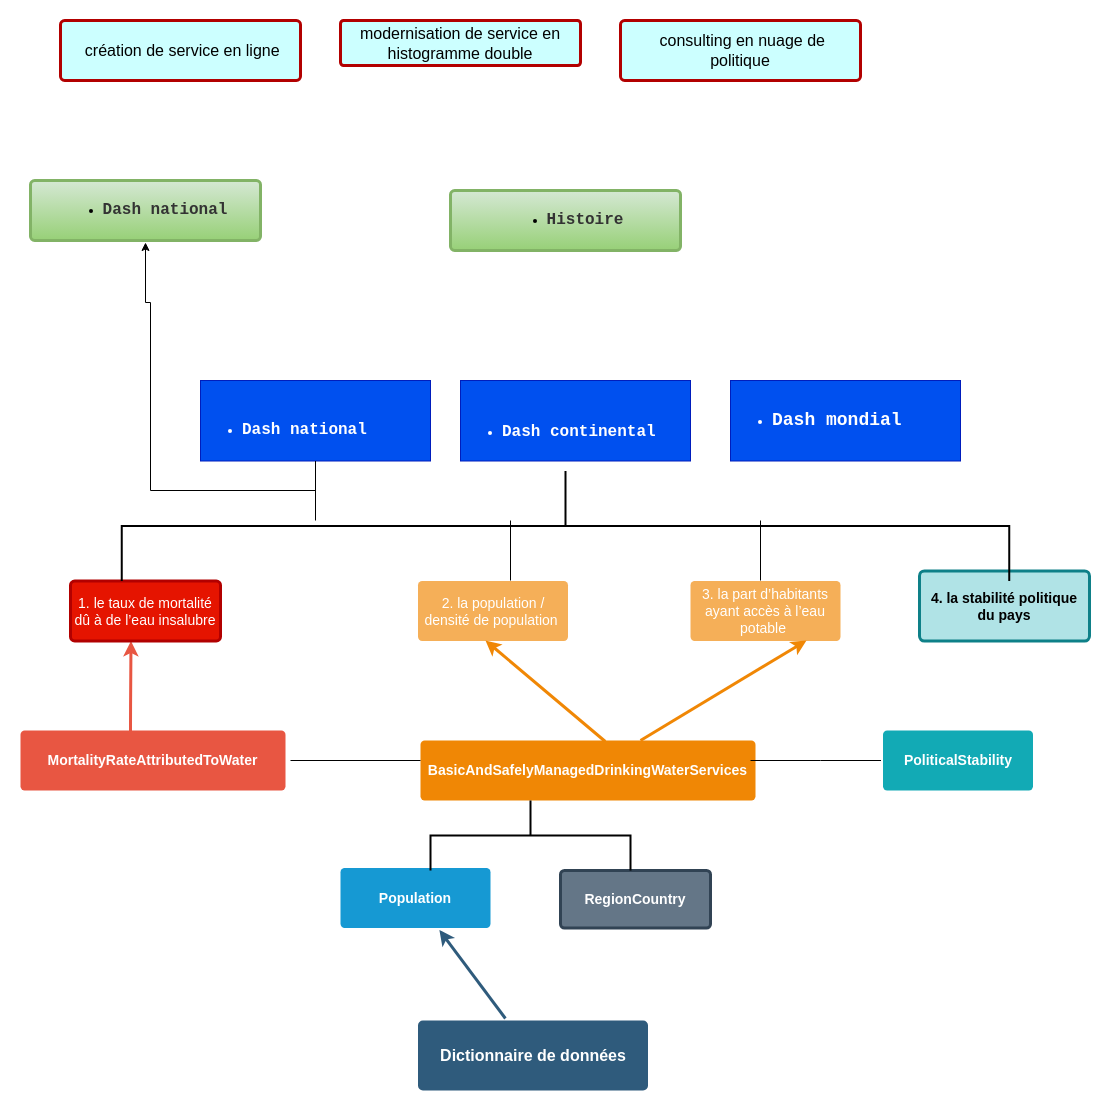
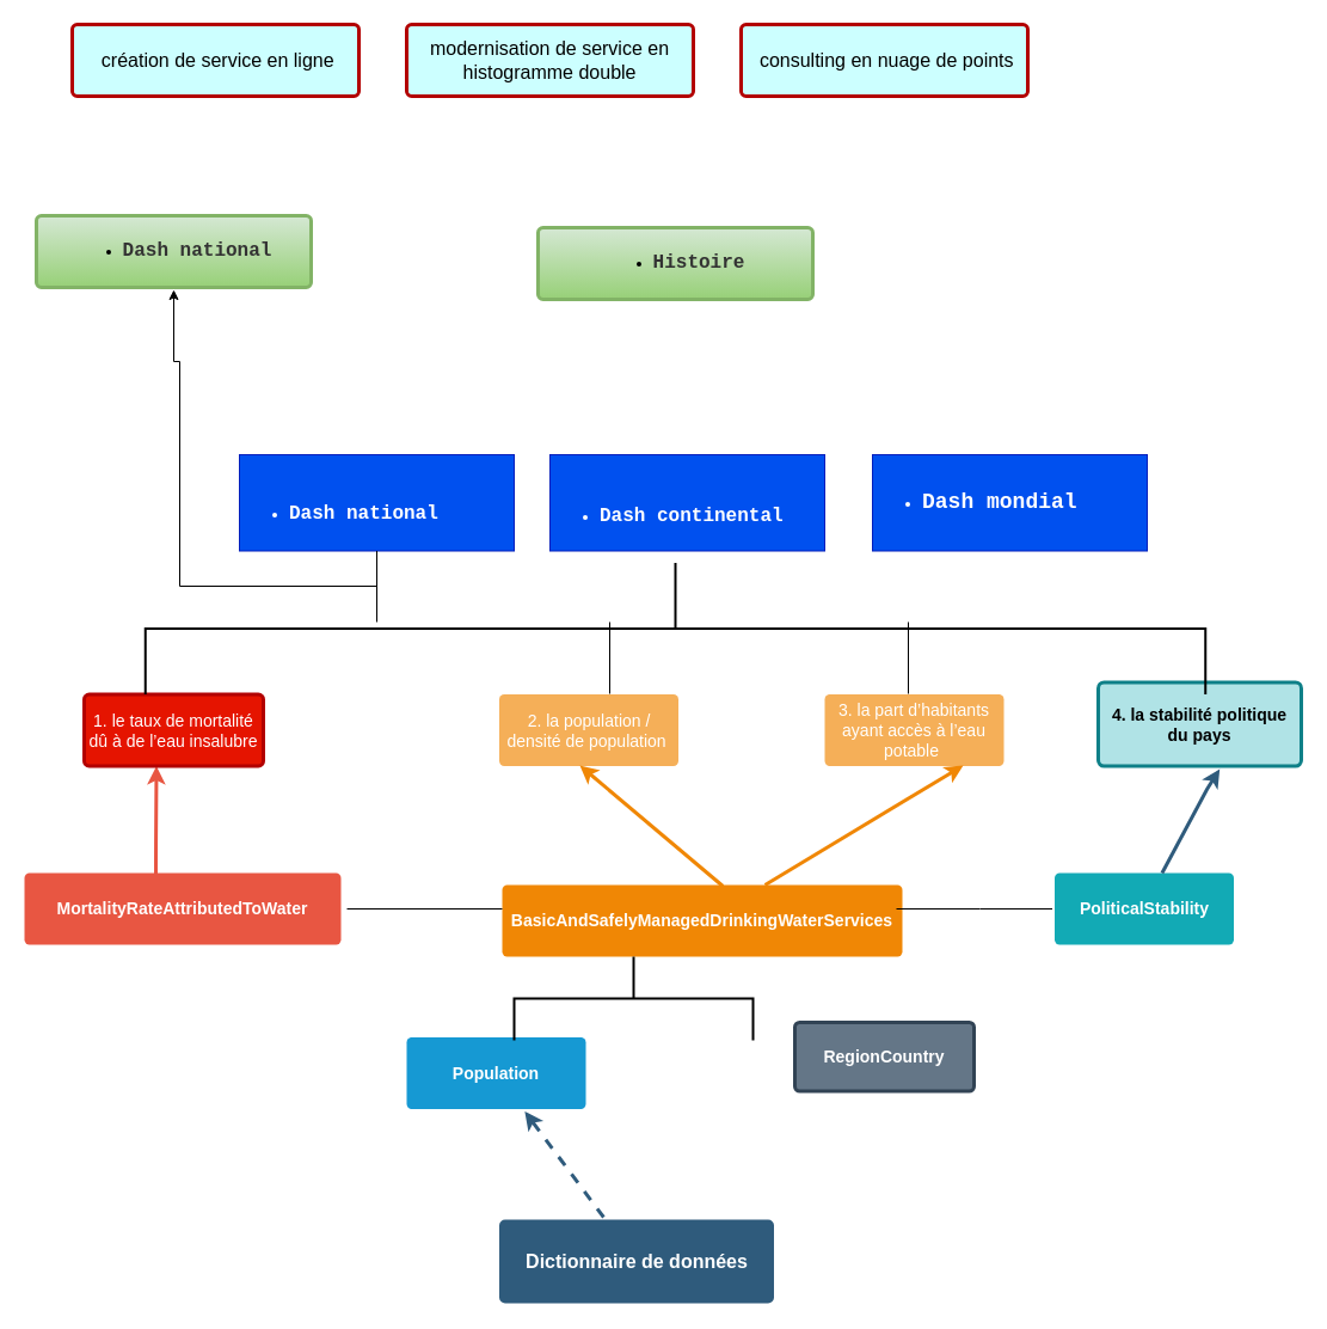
  <mxCell id="0" />
  <mxCell id="1" parent="0" />
- <mxCell id="2" value="" style="edgeStyle=none;rounded=0;jumpStyle=none;html=1;shadow=0;labelBackgroundColor=none;startArrow=none;startFill=0;endArrow=classic;endFill=1;jettySize=auto;orthogonalLoop=1;strokeColor=#2F5B7C;strokeWidth=3;fontFamily=Helvetica;fontSize=16;fontColor=#23445D;spacing=5;" parent="1" source="3" target="6" edge="1"><mxGeometry relative="1" as="geometry" /></mxCell>
+ <mxCell id="2" value="" style="edgeStyle=none;rounded=0;jumpStyle=none;html=1;shadow=0;labelBackgroundColor=none;startArrow=none;startFill=0;endArrow=classic;endFill=1;jettySize=auto;orthogonalLoop=1;strokeColor=#2F5B7C;strokeWidth=3;fontFamily=Helvetica;fontSize=16;fontColor=#23445D;spacing=5;dashed=1;" parent="1" source="3" target="6" edge="1"><mxGeometry relative="1" as="geometry" /></mxCell>
  <mxCell id="3" value="Dictionnaire de données" style="rounded=1;whiteSpace=wrap;html=1;shadow=0;labelBackgroundColor=none;strokeColor=none;strokeWidth=3;fillColor=#2F5B7C;fontFamily=Helvetica;fontSize=16;fontColor=#FFFFFF;align=center;fontStyle=1;spacing=5;arcSize=7;perimeterSpacing=2;" parent="1" vertex="1"><mxGeometry x="417.5" y="1020" width="230" height="70" as="geometry" /></mxCell>
  <mxCell id="4" value="" style="edgeStyle=none;rounded=1;jumpStyle=none;html=1;shadow=0;labelBackgroundColor=none;startArrow=none;startFill=0;jettySize=auto;orthogonalLoop=1;strokeColor=#E85642;strokeWidth=3;fontFamily=Helvetica;fontSize=14;fontColor=#FFFFFF;spacing=5;fontStyle=1;fillColor=#b0e3e6;" parent="1" edge="1"><mxGeometry relative="1" as="geometry"><mxPoint x="130" y="740" as="sourcePoint" /><mxPoint x="130.5" y="640.5" as="targetPoint" /><Array as="points"><mxPoint x="130" y="716" /></Array></mxGeometry></mxCell>
  <mxCell id="5" value="MortalityRateAttributedToWater" style="rounded=1;whiteSpace=wrap;html=1;shadow=0;labelBackgroundColor=none;strokeColor=none;strokeWidth=3;fillColor=#e85642;fontFamily=Helvetica;fontSize=14;fontColor=#FFFFFF;align=center;spacing=5;fontStyle=1;arcSize=7;perimeterSpacing=2;" parent="1" vertex="1"><mxGeometry x="20" y="730" width="265" height="60" as="geometry" /></mxCell>
  <mxCell id="6" value="Population" style="rounded=1;whiteSpace=wrap;html=1;shadow=0;labelBackgroundColor=none;strokeColor=none;strokeWidth=3;fillColor=#1699d3;fontFamily=Helvetica;fontSize=14;fontColor=#FFFFFF;align=center;spacing=5;fontStyle=1;arcSize=7;perimeterSpacing=2;" parent="1" vertex="1"><mxGeometry x="340" y="867.5" width="150" height="60" as="geometry" /></mxCell>
  <mxCell id="7" value="BasicAndSafelyManagedDrinkingWaterServices" style="rounded=1;whiteSpace=wrap;html=1;shadow=0;labelBackgroundColor=none;strokeColor=none;strokeWidth=3;fillColor=#F08705;fontFamily=Helvetica;fontSize=14;fontColor=#FFFFFF;align=center;spacing=5;fontStyle=1;arcSize=7;perimeterSpacing=2;" parent="1" vertex="1"><mxGeometry x="420" y="740" width="335" height="60" as="geometry" /></mxCell>
  <mxCell id="8" value="3. la part d’habitants ayant accès à l’eau potable&amp;nbsp;" style="rounded=1;whiteSpace=wrap;html=1;shadow=0;labelBackgroundColor=none;strokeColor=none;strokeWidth=3;fillColor=#f5af58;fontFamily=Helvetica;fontSize=14;fontColor=#FFFFFF;align=center;spacing=5;arcSize=7;perimeterSpacing=2;" parent="1" vertex="1"><mxGeometry x="690" y="580.5" width="150" height="60" as="geometry" /></mxCell>
  <mxCell id="9" value="" style="edgeStyle=none;rounded=0;jumpStyle=none;html=1;shadow=0;labelBackgroundColor=none;startArrow=none;startFill=0;endArrow=classic;endFill=1;jettySize=auto;orthogonalLoop=1;strokeColor=#F08705;strokeWidth=3;fontFamily=Helvetica;fontSize=14;fontColor=#FFFFFF;spacing=5;" parent="1" edge="1"><mxGeometry relative="1" as="geometry"><mxPoint x="806" y="640" as="targetPoint" /><Array as="points" /><mxPoint x="640" y="740" as="sourcePoint" /></mxGeometry></mxCell>
  <mxCell id="10" value="PoliticalStability" style="rounded=1;whiteSpace=wrap;html=1;shadow=0;labelBackgroundColor=none;strokeColor=none;strokeWidth=3;fillColor=#12aab5;fontFamily=Helvetica;fontSize=14;fontColor=#FFFFFF;align=center;spacing=5;fontStyle=1;arcSize=7;perimeterSpacing=2;" parent="1" vertex="1"><mxGeometry x="882.5" y="730" width="150" height="60" as="geometry" /></mxCell>
  <mxCell id="11" value="1. le taux de mortalité dû à de l’eau insalubre" style="rounded=1;whiteSpace=wrap;html=1;shadow=0;labelBackgroundColor=none;strokeColor=#B20000;strokeWidth=3;fillColor=#e51400;fontFamily=Helvetica;fontSize=14;fontColor=#ffffff;align=center;spacing=5;arcSize=7;perimeterSpacing=2;" parent="1" vertex="1"><mxGeometry x="70" y="580.5" width="150" height="60" as="geometry" /></mxCell>
  <mxCell id="12" value="2. la population / densité de population&amp;nbsp;" style="rounded=1;whiteSpace=wrap;html=1;shadow=0;labelBackgroundColor=none;strokeColor=none;strokeWidth=3;fillColor=#f5af58;fontFamily=Helvetica;fontSize=14;fontColor=#FFFFFF;align=center;spacing=5;arcSize=7;perimeterSpacing=2;" parent="1" vertex="1"><mxGeometry x="417.5" y="580.5" width="150" height="60" as="geometry" /></mxCell>
+ <mxCell id="13" value="" style="edgeStyle=none;rounded=0;jumpStyle=none;html=1;shadow=0;labelBackgroundColor=none;startArrow=none;startFill=0;endArrow=classic;endFill=1;jettySize=auto;orthogonalLoop=1;strokeColor=#2F5B7C;strokeWidth=3;fontFamily=Helvetica;fontSize=16;fontColor=#23445D;spacing=5;exitX=0.597;exitY=0.031;exitDx=0;exitDy=0;exitPerimeter=0;entryX=0.596;entryY=1.007;entryDx=0;entryDy=0;entryPerimeter=0;" parent="1" source="10" target="14" edge="1"><mxGeometry relative="1" as="geometry"><mxPoint x="1010" y="717.75" as="sourcePoint" /><mxPoint x="1020" y="650" as="targetPoint" /><Array as="points"><mxPoint x="1010" y="660" /></Array></mxGeometry></mxCell>
  <mxCell id="14" value="4. la stabilité politique du pays" style="rounded=1;whiteSpace=wrap;html=1;shadow=0;labelBackgroundColor=none;strokeColor=#0e8088;strokeWidth=3;fillColor=#b0e3e6;fontFamily=Helvetica;fontSize=14;align=center;spacing=5;fontStyle=1;arcSize=7;perimeterSpacing=2;" parent="1" vertex="1"><mxGeometry x="919" y="570.5" width="170" height="70" as="geometry" /></mxCell>
  <mxCell id="15" value="" style="edgeStyle=orthogonalEdgeStyle;rounded=0;orthogonalLoop=1;jettySize=auto;html=1;fontSize=18;entryX=0.5;entryY=1;entryDx=0;entryDy=0;" parent="1" source="16" target="17" edge="1"><mxGeometry relative="1" as="geometry"><mxPoint x="145" y="360" as="targetPoint" /><Array as="points"><mxPoint x="315" y="490" /><mxPoint x="150" y="490" /><mxPoint x="150" y="302" /><mxPoint x="145" y="302" /></Array></mxGeometry></mxCell>
  <mxCell id="16" value="&lt;div&gt;&lt;font face=&quot;courier new&quot; size=&quot;3&quot;&gt;&lt;b&gt;&lt;br&gt;&lt;/b&gt;&lt;/font&gt;&lt;/div&gt;&lt;ul&gt;&lt;li&gt;&lt;span id=&quot;docs-internal-guid-a96f0c7e-7fff-f5a6-9407-e30a12a7a160&quot;&gt;&lt;span style=&quot;font-family: &amp;#34;courier new&amp;#34; ; background-color: transparent ; vertical-align: baseline&quot;&gt;&lt;font size=&quot;3&quot;&gt;&lt;b&gt;Dash national&lt;/b&gt;&lt;/font&gt;&lt;/span&gt;&lt;/span&gt;&lt;br&gt;&lt;/li&gt;&lt;/ul&gt;" style="text;strokeColor=#001DBC;fillColor=#0050ef;html=1;whiteSpace=wrap;verticalAlign=middle;overflow=hidden;fontColor=#ffffff;" parent="1" vertex="1"><mxGeometry x="200" y="380" width="230" height="80.5" as="geometry" /></mxCell>
  <mxCell id="17" value="&lt;ul style=&quot;font-size: 12px ; text-align: left&quot;&gt;&lt;li&gt;&lt;span id=&quot;docs-internal-guid-a96f0c7e-7fff-f5a6-9407-e30a12a7a160&quot;&gt;&lt;span style=&quot;font-family: &amp;#34;courier new&amp;#34; ; background-color: transparent ; vertical-align: baseline&quot;&gt;&lt;font size=&quot;3&quot; color=&quot;#333333&quot;&gt;&lt;b&gt;Dash national&lt;/b&gt;&lt;/font&gt;&lt;/span&gt;&lt;/span&gt;&lt;/li&gt;&lt;/ul&gt;" style="rounded=1;whiteSpace=wrap;html=1;shadow=0;labelBackgroundColor=none;strokeWidth=3;fillColor=#d5e8d4;fontFamily=Helvetica;fontSize=14;align=center;spacing=5;arcSize=7;perimeterSpacing=2;gradientColor=#97d077;strokeColor=#82b366;" parent="1" vertex="1"><mxGeometry x="30" y="180" width="230" height="60" as="geometry" /></mxCell>
  <mxCell id="18" value="&lt;span id=&quot;docs-internal-guid-3d5bd82d-7fff-8852-7b63-7e09260d47e0&quot;&gt;&lt;span style=&quot;font-size: 12pt ; font-family: &amp;#34;arial&amp;#34; ; color: rgb(0 , 0 , 0) ; background-color: transparent ; vertical-align: baseline&quot;&gt;&amp;nbsp;création de service en ligne&lt;/span&gt;&lt;/span&gt;" style="rounded=1;whiteSpace=wrap;html=1;shadow=0;labelBackgroundColor=none;strokeColor=#B20000;strokeWidth=3;fillColor=#CCFFFF;fontFamily=Helvetica;fontSize=14;fontColor=#ffffff;align=center;spacing=5;arcSize=7;perimeterSpacing=2;" parent="1" vertex="1"><mxGeometry x="60" y="20" width="240" height="60" as="geometry" /></mxCell>
- <mxCell id="19" value="&lt;span id=&quot;docs-internal-guid-020c9f74-7fff-d90f-9446-faf1272e4d8f&quot;&gt;&lt;span style=&quot;font-size: 12pt ; font-family: &amp;#34;arial&amp;#34; ; color: rgb(0 , 0 , 0) ; background-color: transparent ; vertical-align: baseline&quot;&gt;modernisation de service en histogramme double&lt;/span&gt;&lt;/span&gt;" style="rounded=1;whiteSpace=wrap;html=1;shadow=0;labelBackgroundColor=none;strokeColor=#B20000;strokeWidth=3;fillColor=#CCFFFF;fontFamily=Helvetica;fontSize=14;fontColor=#ffffff;align=center;spacing=5;arcSize=7;perimeterSpacing=2;" parent="1" vertex="1"><mxGeometry x="340" y="20" width="240" height="45" as="geometry" /></mxCell>
- <mxCell id="20" value="&lt;span id=&quot;docs-internal-guid-cfa36f9d-7fff-1aff-386a-914f43558358&quot;&gt;&lt;span style=&quot;font-size: 12pt ; font-family: &amp;#34;arial&amp;#34; ; color: rgb(0 , 0 , 0) ; background-color: transparent ; vertical-align: baseline&quot;&gt;&amp;nbsp;consulting en nuage de politique&lt;/span&gt;&lt;/span&gt;" style="rounded=1;whiteSpace=wrap;html=1;shadow=0;labelBackgroundColor=none;strokeColor=#B20000;strokeWidth=3;fillColor=#CCFFFF;fontFamily=Helvetica;fontSize=14;fontColor=#ffffff;align=center;spacing=5;arcSize=7;perimeterSpacing=2;" parent="1" vertex="1"><mxGeometry x="620" y="20" width="240" height="60" as="geometry" /></mxCell>
- <mxCell id="21" value="RegionCountry" style="rounded=1;whiteSpace=wrap;html=1;shadow=0;labelBackgroundColor=none;strokeColor=#314354;strokeWidth=3;fillColor=#647687;fontFamily=Helvetica;fontSize=14;fontColor=#ffffff;align=center;spacing=5;fontStyle=1;arcSize=7;perimeterSpacing=2;" parent="1" vertex="1"><mxGeometry x="560" y="870" width="150" height="57.5" as="geometry" /></mxCell>
+ <mxCell id="19" value="&lt;span id=&quot;docs-internal-guid-020c9f74-7fff-d90f-9446-faf1272e4d8f&quot;&gt;&lt;span style=&quot;font-size: 12pt ; font-family: &amp;#34;arial&amp;#34; ; color: rgb(0 , 0 , 0) ; background-color: transparent ; vertical-align: baseline&quot;&gt;modernisation de service en histogramme double&lt;/span&gt;&lt;/span&gt;" style="rounded=1;whiteSpace=wrap;html=1;shadow=0;labelBackgroundColor=none;strokeColor=#B20000;strokeWidth=3;fillColor=#CCFFFF;fontFamily=Helvetica;fontSize=14;fontColor=#ffffff;align=center;spacing=5;arcSize=7;perimeterSpacing=2;" parent="1" vertex="1"><mxGeometry x="340" y="20" width="240" height="60" as="geometry" /></mxCell>
+ <mxCell id="20" value="&lt;span id=&quot;docs-internal-guid-cfa36f9d-7fff-1aff-386a-914f43558358&quot;&gt;&lt;span style=&quot;font-size: 12pt ; font-family: &amp;#34;arial&amp;#34; ; color: rgb(0 , 0 , 0) ; background-color: transparent ; vertical-align: baseline&quot;&gt;&amp;nbsp;consulting en nuage de points&lt;/span&gt;&lt;/span&gt;" style="rounded=1;whiteSpace=wrap;html=1;shadow=0;labelBackgroundColor=none;strokeColor=#B20000;strokeWidth=3;fillColor=#CCFFFF;fontFamily=Helvetica;fontSize=14;fontColor=#ffffff;align=center;spacing=5;arcSize=7;perimeterSpacing=2;" parent="1" vertex="1"><mxGeometry x="620" y="20" width="240" height="60" as="geometry" /></mxCell>
+ <mxCell id="21" value="RegionCountry" style="rounded=1;whiteSpace=wrap;html=1;shadow=0;labelBackgroundColor=none;strokeColor=#314354;strokeWidth=3;fillColor=#647687;fontFamily=Helvetica;fontSize=14;fontColor=#ffffff;align=center;spacing=5;fontStyle=1;arcSize=7;perimeterSpacing=2;" parent="1" vertex="1"><mxGeometry x="665" y="855" width="150" height="57.5" as="geometry" /></mxCell>
  <mxCell id="22" value="&lt;div&gt;&lt;font face=&quot;courier new&quot;&gt;&lt;span style=&quot;font-size: 18px&quot;&gt;&lt;b&gt;&lt;br&gt;&lt;/b&gt;&lt;/span&gt;&lt;/font&gt;&lt;/div&gt;&lt;ul&gt;&lt;li&gt;&lt;font size=&quot;3&quot;&gt;&lt;b&gt;&lt;span id=&quot;docs-internal-guid-dc1c070a-7fff-9577-5b31-1ad5c942e404&quot;&gt;&lt;span style=&quot;font-family: &amp;#34;courier new&amp;#34; ; background-color: transparent ; vertical-align: baseline&quot;&gt;Dash continental&lt;/span&gt;&lt;/span&gt;&lt;/b&gt;&lt;/font&gt;&lt;/li&gt;&lt;/ul&gt;" style="text;strokeColor=#001DBC;fillColor=#0050ef;html=1;whiteSpace=wrap;verticalAlign=middle;overflow=hidden;fontColor=#ffffff;" parent="1" vertex="1"><mxGeometry x="460" y="380" width="230" height="80.5" as="geometry" /></mxCell>
  <mxCell id="23" value="&lt;ul&gt;&lt;li&gt;&lt;font style=&quot;font-size: 18px&quot;&gt;&lt;b&gt;&lt;span id=&quot;docs-internal-guid-63e0c139-7fff-4fa7-c3d6-cd8b07c6e42c&quot;&gt;&lt;span style=&quot;font-family: &amp;#34;courier new&amp;#34; ; background-color: transparent ; vertical-align: baseline&quot;&gt;Dash mondial&lt;/span&gt;&lt;/span&gt;&lt;/b&gt;&lt;/font&gt;&lt;/li&gt;&lt;/ul&gt;" style="text;strokeColor=#001DBC;fillColor=#0050ef;html=1;whiteSpace=wrap;verticalAlign=middle;overflow=hidden;fontColor=#ffffff;" parent="1" vertex="1"><mxGeometry x="730" y="380" width="230" height="80.5" as="geometry" /></mxCell>
  <mxCell id="24" value="" style="strokeWidth=2;html=1;shape=mxgraph.flowchart.annotation_2;align=left;labelPosition=right;pointerEvents=1;labelBackgroundColor=#9999FF;fontSize=18;fontColor=#333333;fillColor=#CCFFFF;direction=south;" parent="1" vertex="1"><mxGeometry x="121.25" y="470.5" width="887.5" height="110" as="geometry" /></mxCell>
  <mxCell id="25" value="" style="strokeWidth=2;html=1;shape=mxgraph.flowchart.annotation_2;align=left;labelPosition=right;pointerEvents=1;labelBackgroundColor=#9999FF;fontSize=18;fontColor=#333333;fillColor=#CCFFFF;direction=south;" parent="1" vertex="1"><mxGeometry x="430" y="800" width="200" height="70" as="geometry" /></mxCell>
  <mxCell id="26" value="" style="edgeStyle=none;rounded=0;jumpStyle=none;html=1;shadow=0;labelBackgroundColor=none;startArrow=none;startFill=0;endArrow=classic;endFill=1;jettySize=auto;orthogonalLoop=1;strokeColor=#F08705;strokeWidth=3;fontFamily=Helvetica;fontSize=14;fontColor=#FFFFFF;spacing=5;exitX=0.551;exitY=0.047;exitDx=0;exitDy=0;exitPerimeter=0;" parent="1" source="7" edge="1"><mxGeometry relative="1" as="geometry"><mxPoint x="485" y="640" as="targetPoint" /><Array as="points" /><mxPoint x="595" y="720" as="sourcePoint" /></mxGeometry></mxCell>
  <mxCell id="27" value="" style="endArrow=none;html=1;rounded=0;" parent="1" edge="1"><mxGeometry width="50" height="50" relative="1" as="geometry"><mxPoint x="290" y="760" as="sourcePoint" /><mxPoint x="420" y="760" as="targetPoint" /></mxGeometry></mxCell>
  <mxCell id="28" value="" style="endArrow=none;html=1;rounded=0;entryX=0;entryY=0.5;entryDx=0;entryDy=0;" parent="1" target="10" edge="1"><mxGeometry width="50" height="50" relative="1" as="geometry"><mxPoint x="750" y="760" as="sourcePoint" /><mxPoint x="840" y="750" as="targetPoint" /><Array as="points"><mxPoint x="820" y="760" /></Array></mxGeometry></mxCell>
  <mxCell id="29" value="&lt;ul style=&quot;font-size: 12px ; text-align: left&quot;&gt;&lt;li&gt;&lt;span id=&quot;docs-internal-guid-a96f0c7e-7fff-f5a6-9407-e30a12a7a160&quot;&gt;&lt;span style=&quot;font-family: &amp;#34;courier new&amp;#34; ; background-color: transparent ; vertical-align: baseline&quot;&gt;&lt;font size=&quot;3&quot; color=&quot;#333333&quot;&gt;&lt;b&gt;Histoire&lt;/b&gt;&lt;/font&gt;&lt;/span&gt;&lt;/span&gt;&lt;/li&gt;&lt;/ul&gt;" style="rounded=1;whiteSpace=wrap;html=1;shadow=0;labelBackgroundColor=none;strokeWidth=3;fillColor=#d5e8d4;fontFamily=Helvetica;fontSize=14;align=center;spacing=5;arcSize=7;perimeterSpacing=2;gradientColor=#97d077;strokeColor=#82b366;" parent="1" vertex="1"><mxGeometry x="450" y="190" width="230" height="60" as="geometry" /></mxCell>
  <mxCell id="30" value="" style="endArrow=none;html=1;rounded=0;" edge="1" parent="1" target="16"><mxGeometry width="50" height="50" relative="1" as="geometry"><mxPoint x="315" y="520" as="sourcePoint" /><mxPoint x="350" y="520" as="targetPoint" /></mxGeometry></mxCell>
  <mxCell id="31" value="" style="endArrow=none;html=1;rounded=0;" edge="1" parent="1"><mxGeometry width="50" height="50" relative="1" as="geometry"><mxPoint x="510" y="580" as="sourcePoint" /><mxPoint x="510" y="520" as="targetPoint" /></mxGeometry></mxCell>
  <mxCell id="32" value="" style="endArrow=none;html=1;rounded=0;" edge="1" parent="1"><mxGeometry width="50" height="50" relative="1" as="geometry"><mxPoint x="760" y="580" as="sourcePoint" /><mxPoint x="760" y="520" as="targetPoint" /></mxGeometry></mxCell>
